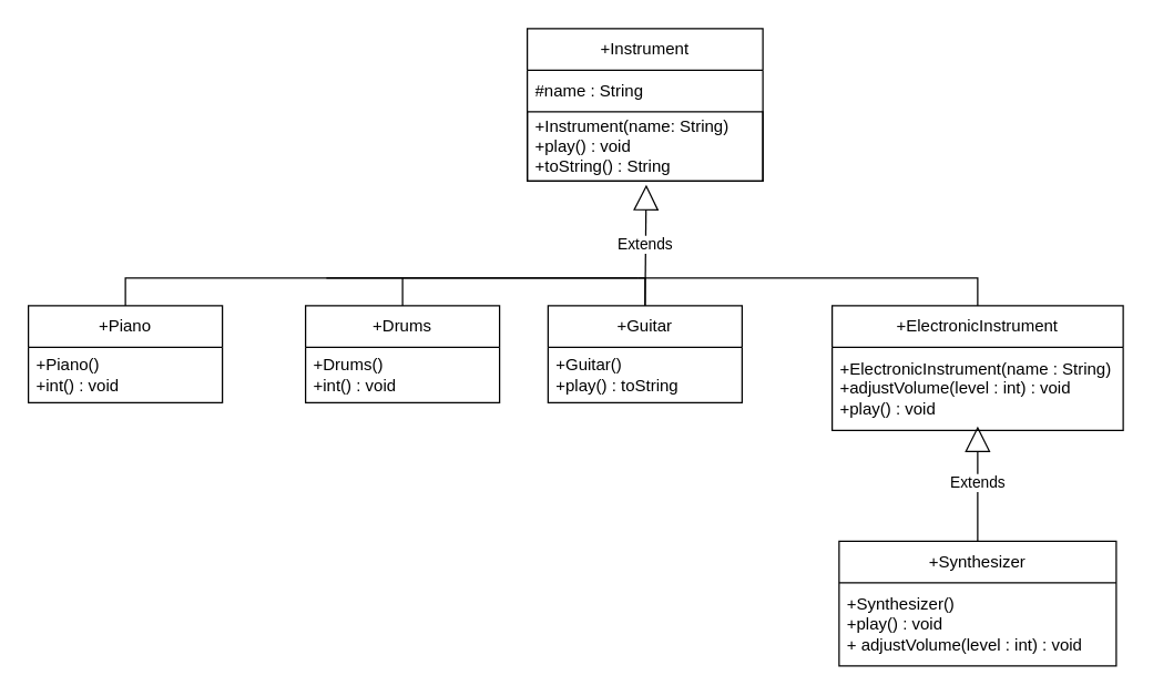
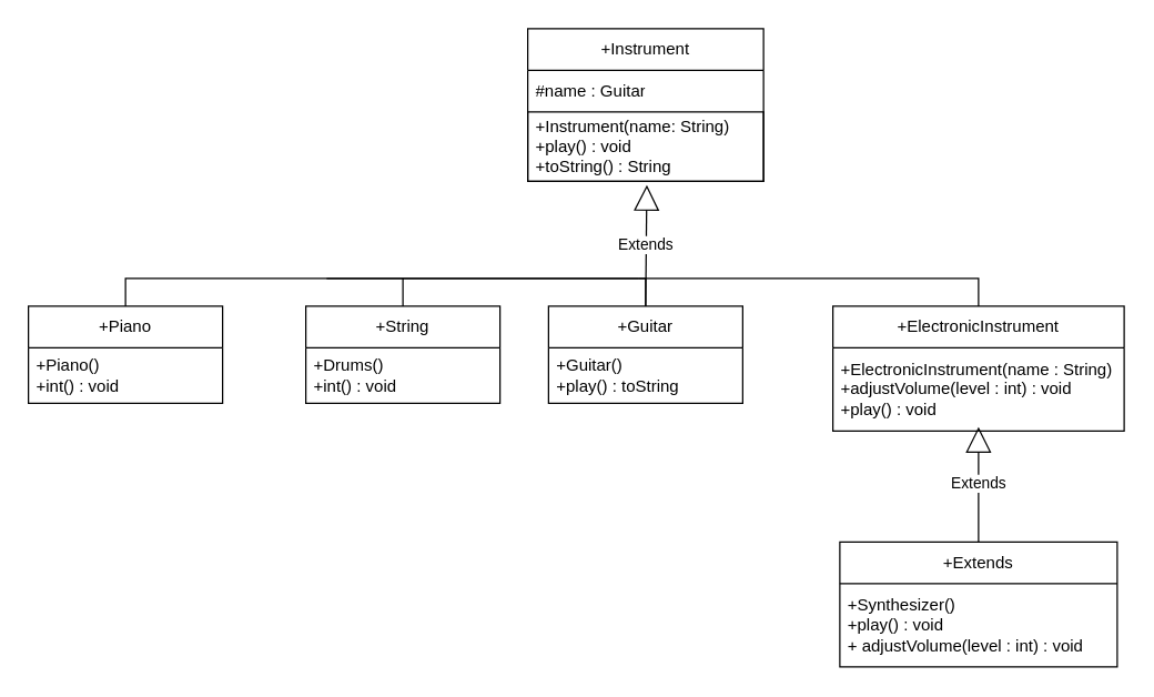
  <mxCell id="0" />
  <mxCell id="1" parent="0" />
  <mxCell id="2" value="+Instrument" style="swimlane;fontStyle=0;childLayout=stackLayout;horizontal=1;startSize=30;horizontalStack=0;resizeParent=1;resizeParentMax=0;resizeLast=0;collapsible=1;marginBottom=0;whiteSpace=wrap;html=1;strokeColor=default;" vertex="1" parent="1"><mxGeometry x="380" y="20" width="170" height="110" as="geometry" /></mxCell>
- <mxCell id="3" value="#name : String" style="text;strokeColor=none;fillColor=none;align=left;verticalAlign=middle;spacingLeft=4;spacingRight=4;overflow=hidden;points=[[0,0.5],[1,0.5]];portConstraint=eastwest;rotatable=0;whiteSpace=wrap;html=1;" vertex="1" parent="2"><mxGeometry y="30" width="170" height="30" as="geometry" /></mxCell>
+ <mxCell id="3" value="#name : Guitar" style="text;strokeColor=none;fillColor=none;align=left;verticalAlign=middle;spacingLeft=4;spacingRight=4;overflow=hidden;points=[[0,0.5],[1,0.5]];portConstraint=eastwest;rotatable=0;whiteSpace=wrap;html=1;" vertex="1" parent="2"><mxGeometry y="30" width="170" height="30" as="geometry" /></mxCell>
  <mxCell id="4" value="&lt;div&gt;+Instrument(name: String)&lt;/div&gt;+play() : void&lt;div&gt;+toString() : String&lt;/div&gt;" style="text;strokeColor=default;fillColor=none;align=left;verticalAlign=middle;spacingLeft=4;spacingRight=4;overflow=hidden;points=[[0,0.5],[1,0.5]];portConstraint=eastwest;rotatable=0;whiteSpace=wrap;html=1;" vertex="1" parent="2"><mxGeometry y="60" width="170" height="50" as="geometry" /></mxCell>
  <mxCell id="5" value="+Piano" style="swimlane;fontStyle=0;childLayout=stackLayout;horizontal=1;startSize=30;horizontalStack=0;resizeParent=1;resizeParentMax=0;resizeLast=0;collapsible=1;marginBottom=0;whiteSpace=wrap;html=1;" vertex="1" parent="1"><mxGeometry x="20" y="220" width="140" height="70" as="geometry" /></mxCell>
  <mxCell id="6" value="+Piano()&lt;div&gt;+int() : void&lt;/div&gt;" style="text;strokeColor=none;fillColor=none;align=left;verticalAlign=middle;spacingLeft=4;spacingRight=4;overflow=hidden;points=[[0,0.5],[1,0.5]];portConstraint=eastwest;rotatable=0;whiteSpace=wrap;html=1;" vertex="1" parent="5"><mxGeometry y="30" width="140" height="40" as="geometry" /></mxCell>
- <mxCell id="7" value="+Drums" style="swimlane;fontStyle=0;childLayout=stackLayout;horizontal=1;startSize=30;horizontalStack=0;resizeParent=1;resizeParentMax=0;resizeLast=0;collapsible=1;marginBottom=0;whiteSpace=wrap;html=1;" vertex="1" parent="1"><mxGeometry x="220" y="220" width="140" height="70" as="geometry" /></mxCell>
+ <mxCell id="7" value="+String" style="swimlane;fontStyle=0;childLayout=stackLayout;horizontal=1;startSize=30;horizontalStack=0;resizeParent=1;resizeParentMax=0;resizeLast=0;collapsible=1;marginBottom=0;whiteSpace=wrap;html=1;" vertex="1" parent="1"><mxGeometry x="220" y="220" width="140" height="70" as="geometry" /></mxCell>
  <mxCell id="8" value="+Drums()&lt;div&gt;+int() : void&lt;/div&gt;" style="text;strokeColor=none;fillColor=none;align=left;verticalAlign=middle;spacingLeft=4;spacingRight=4;overflow=hidden;points=[[0,0.5],[1,0.5]];portConstraint=eastwest;rotatable=0;whiteSpace=wrap;html=1;" vertex="1" parent="7"><mxGeometry y="30" width="140" height="40" as="geometry" /></mxCell>
  <mxCell id="9" value="+Guitar" style="swimlane;fontStyle=0;childLayout=stackLayout;horizontal=1;startSize=30;horizontalStack=0;resizeParent=1;resizeParentMax=0;resizeLast=0;collapsible=1;marginBottom=0;whiteSpace=wrap;html=1;" vertex="1" parent="1"><mxGeometry x="395" y="220" width="140" height="70" as="geometry" /></mxCell>
  <mxCell id="10" value="" style="endArrow=none;html=1;rounded=0;entryX=0.5;entryY=0;entryDx=0;entryDy=0;" edge="1" parent="9" target="9"><mxGeometry width="50" height="50" relative="1" as="geometry"><mxPoint x="-160" y="-20" as="sourcePoint" /><mxPoint x="110" as="targetPoint" /><Array as="points"><mxPoint x="70" y="-20" /></Array></mxGeometry></mxCell>
  <mxCell id="11" value="+Guitar()&lt;div&gt;+play() : toString&lt;/div&gt;" style="text;strokeColor=none;fillColor=none;align=left;verticalAlign=middle;spacingLeft=4;spacingRight=4;overflow=hidden;points=[[0,0.5],[1,0.5]];portConstraint=eastwest;rotatable=0;whiteSpace=wrap;html=1;" vertex="1" parent="9"><mxGeometry y="30" width="140" height="40" as="geometry" /></mxCell>
  <mxCell id="12" value="Extends" style="endArrow=block;endSize=16;endFill=0;html=1;rounded=0;exitX=0.5;exitY=0;exitDx=0;exitDy=0;entryX=0.505;entryY=1.052;entryDx=0;entryDy=0;entryPerimeter=0;" edge="1" parent="1" source="9" target="4"><mxGeometry width="160" relative="1" as="geometry"><mxPoint x="250" y="220" as="sourcePoint" /><mxPoint x="459" y="131" as="targetPoint" /><Array as="points" /></mxGeometry></mxCell>
  <mxCell id="13" value="" style="endArrow=none;html=1;rounded=0;exitX=0.5;exitY=0;exitDx=0;exitDy=0;" edge="1" parent="1" source="5"><mxGeometry width="50" height="50" relative="1" as="geometry"><mxPoint x="200" y="190" as="sourcePoint" /><mxPoint x="460" y="200" as="targetPoint" /><Array as="points"><mxPoint x="90" y="200" /></Array></mxGeometry></mxCell>
  <mxCell id="14" value="" style="endArrow=none;html=1;rounded=0;entryX=0.5;entryY=0;entryDx=0;entryDy=0;" edge="1" parent="1" target="7"><mxGeometry width="50" height="50" relative="1" as="geometry"><mxPoint x="290" y="200" as="sourcePoint" /><mxPoint x="330" y="210" as="targetPoint" /></mxGeometry></mxCell>
  <mxCell id="15" value="+ElectronicInstrument" style="swimlane;fontStyle=0;childLayout=stackLayout;horizontal=1;startSize=30;horizontalStack=0;resizeParent=1;resizeParentMax=0;resizeLast=0;collapsible=1;marginBottom=0;whiteSpace=wrap;html=1;" vertex="1" parent="1"><mxGeometry x="600" y="220" width="210" height="90" as="geometry" /></mxCell>
  <mxCell id="16" value="&lt;span style=&quot;text-align: center;&quot;&gt;+ElectronicInstrument(name : String)&lt;/span&gt;&lt;div style=&quot;&quot;&gt;&lt;span style=&quot;&quot;&gt;+adjustVolume(level : int) : void&lt;/span&gt;&lt;/div&gt;&lt;div style=&quot;&quot;&gt;&lt;span style=&quot;&quot;&gt;+play() : void&lt;/span&gt;&lt;/div&gt;" style="text;strokeColor=none;fillColor=none;align=left;verticalAlign=middle;spacingLeft=4;spacingRight=4;overflow=hidden;points=[[0,0.5],[1,0.5]];portConstraint=eastwest;rotatable=0;whiteSpace=wrap;html=1;" vertex="1" parent="15"><mxGeometry y="30" width="210" height="60" as="geometry" /></mxCell>
  <mxCell id="17" value="" style="endArrow=none;html=1;rounded=0;entryX=0.5;entryY=0;entryDx=0;entryDy=0;" edge="1" parent="1" target="15"><mxGeometry width="50" height="50" relative="1" as="geometry"><mxPoint x="460" y="200" as="sourcePoint" /><mxPoint x="750" y="210" as="targetPoint" /><Array as="points"><mxPoint x="705" y="200" /></Array></mxGeometry></mxCell>
- <mxCell id="18" value="+Synthesizer" style="swimlane;fontStyle=0;childLayout=stackLayout;horizontal=1;startSize=30;horizontalStack=0;resizeParent=1;resizeParentMax=0;resizeLast=0;collapsible=1;marginBottom=0;whiteSpace=wrap;html=1;" vertex="1" parent="1"><mxGeometry x="605" y="390" width="200" height="90" as="geometry" /></mxCell>
+ <mxCell id="18" value="+Extends" style="swimlane;fontStyle=0;childLayout=stackLayout;horizontal=1;startSize=30;horizontalStack=0;resizeParent=1;resizeParentMax=0;resizeLast=0;collapsible=1;marginBottom=0;whiteSpace=wrap;html=1;" vertex="1" parent="1"><mxGeometry x="605" y="390" width="200" height="90" as="geometry" /></mxCell>
  <mxCell id="19" value="&lt;span style=&quot;&quot;&gt;+Synthesizer()&lt;/span&gt;&lt;div&gt;&lt;span style=&quot;&quot;&gt;+play() : void&lt;/span&gt;&lt;/div&gt;&lt;div&gt;&lt;span style=&quot;&quot;&gt;+&lt;/span&gt;&amp;nbsp;adjustVolume(level : int) : void&lt;/div&gt;" style="text;strokeColor=none;fillColor=none;align=left;verticalAlign=middle;spacingLeft=4;spacingRight=4;overflow=hidden;points=[[0,0.5],[1,0.5]];portConstraint=eastwest;rotatable=0;whiteSpace=wrap;html=1;" vertex="1" parent="18"><mxGeometry y="30" width="200" height="60" as="geometry" /></mxCell>
  <mxCell id="20" value="Extends" style="endArrow=block;endSize=16;endFill=0;html=1;rounded=0;exitX=0.5;exitY=0;exitDx=0;exitDy=0;" edge="1" parent="1" source="18"><mxGeometry width="160" relative="1" as="geometry"><mxPoint x="700" y="390" as="sourcePoint" /><mxPoint x="705" y="307" as="targetPoint" /></mxGeometry></mxCell>
